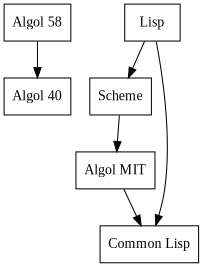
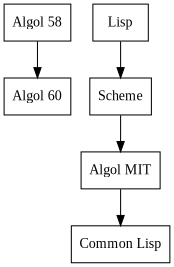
  digraph {
    fontname="Liberation Serif"
    node [fontname="Liberation Serif" shape=box]
    edge [fontname="Liberation Serif"]
    "Algol 58"
-   "Algol 60" [label="Algol 40"]
+   "Algol 60"
    n3 [label="Algol MIT"]
    Scheme
    "Common Lisp"
    Lisp
    "Algol 58" -> "Algol 60"
    n3 -> "Common Lisp"
    Scheme -> n3
    Lisp -> Scheme
-   Lisp -> "Common Lisp"
  }
